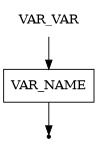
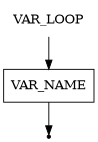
  digraph {
-   n1 [label=VAR_VAR shape=plaintext]
+   n1 [label=VAR_LOOP shape=plaintext]
    n2 [label=VAR_NAME shape=box]
    end [shape=point]
    n1 -> n2
    n2 -> end
  }
